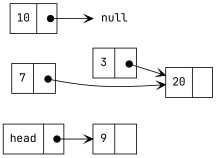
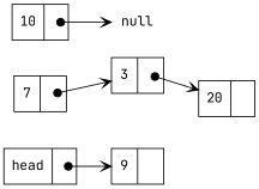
  digraph {
    fontname="JetBrains Mono"
    rankdir=LR
    node [fontname="JetBrains Mono" shape=record]
    edge [arrowhead=vee arrowtail=dot dir=both fontname="JetBrains Mono" tailclip=false tailport="ref:c"]
    n1 [label="{ head | <ref>  }"]
    n2 [label="{ 9 | <ref>  }"]
    n3 [label="{ 7 | <ref>  }"]
    n4 [label="{ 3 | <ref>  }"]
    n5 [label="{ 20 | <ref>  }"]
    n6 [label="{ 10 | <ref>  }"]
    n7 [label=null shape=none]
    n1 -> n2
-   n3 -> n5
+   n3 -> n4
    n4 -> n5
    n6 -> n7
  }
